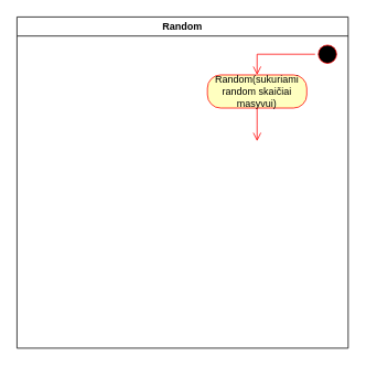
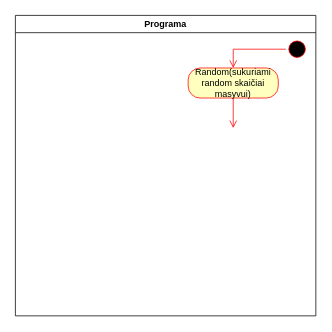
  <mxCell id="0" />
  <mxCell id="1" parent="0" />
- <mxCell id="2" value="Random" style="swimlane;" vertex="1" parent="1"><mxGeometry x="20" y="20" width="400" height="400" as="geometry" /></mxCell>
+ <mxCell id="2" value="Programa" style="swimlane;" vertex="1" parent="1"><mxGeometry x="20" y="20" width="400" height="400" as="geometry" /></mxCell>
  <mxCell id="3" value="" style="ellipse;html=1;shape=startState;fillColor=#000000;strokeColor=#ff0000;" vertex="1" parent="2"><mxGeometry x="360" y="30" width="30" height="30" as="geometry" /></mxCell>
  <mxCell id="4" value="" style="edgeStyle=orthogonalEdgeStyle;html=1;verticalAlign=bottom;endArrow=open;endSize=8;strokeColor=#ff0000;rounded=0;entryX=0.5;entryY=0;entryDx=0;entryDy=0;" edge="1" source="3" parent="2" target="5"><mxGeometry relative="1" as="geometry"><mxPoint x="310" y="70" as="targetPoint" /></mxGeometry></mxCell>
  <mxCell id="5" value="Random(sukuriami random skaičiai masyvui)" style="rounded=1;whiteSpace=wrap;html=1;arcSize=40;fontColor=#000000;fillColor=#ffffc0;strokeColor=#ff0000;" vertex="1" parent="2"><mxGeometry x="230" y="70" width="120" height="40" as="geometry" /></mxCell>
  <mxCell id="6" value="" style="edgeStyle=orthogonalEdgeStyle;html=1;verticalAlign=bottom;endArrow=open;endSize=8;strokeColor=#ff0000;rounded=0;" edge="1" source="5" parent="2"><mxGeometry relative="1" as="geometry"><mxPoint x="290" y="150" as="targetPoint" /></mxGeometry></mxCell>
